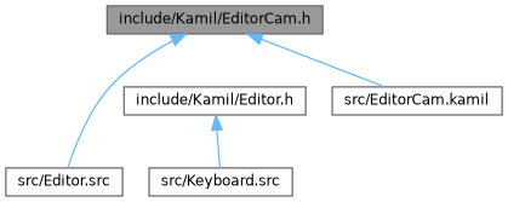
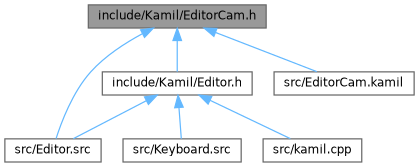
  digraph {
    node [color=grey40 fillcolor=white fontname=Helvetica fontsize=10 shape=box style=filled]
    edge [color=steelblue1 dir=back fontname=Helvetica fontsize=10 labelfontname=Helvetica labelfontsize=10 style=solid]
    n1 [color=gray40 fillcolor=grey60 fontcolor=black height=0.2 label="include/Kamil/EditorCam.h" width=0.4]
    n2 [height=0.2 label="include/Kamil/Editor.h" width=0.4]
    n3 [height=0.2 label="src/Editor.src" width=0.4]
    n4 [height=0.2 label="src/EditorCam.kamil" width=0.4]
    n5 [height=0.2 label="src/Keyboard.src" width=0.4]
+   n6 [height=0.2 label="src/kamil.cpp" width=0.4]
+   n1 -> n2
    n1 -> n3
    n1 -> n4
+   n2 -> n3
    n2 -> n5
+   n2 -> n6
  }
